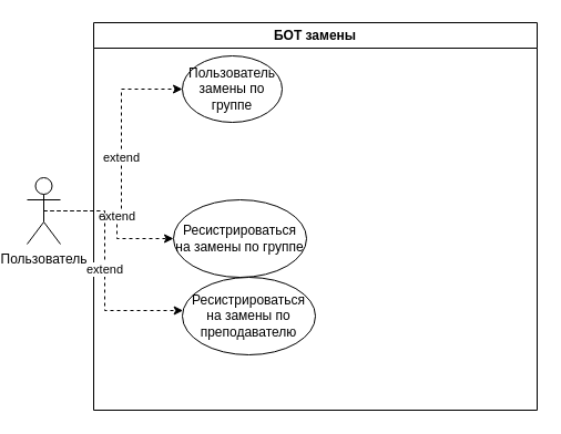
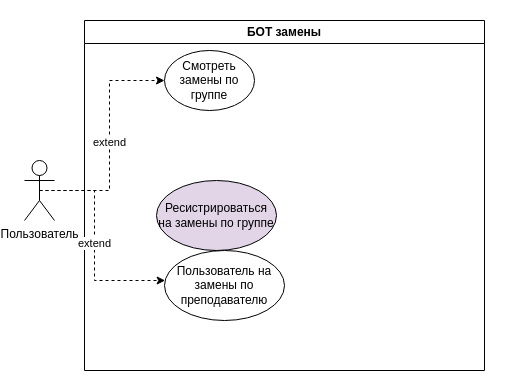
  <mxCell id="0" />
  <mxCell id="1" parent="0" />
  <mxCell id="2" value="БОТ замены" style="swimlane;whiteSpace=wrap;html=1;" vertex="1" parent="1"><mxGeometry x="80" y="20" width="400" height="350" as="geometry" /></mxCell>
- <mxCell id="3" value="Пользователь замены по группе" style="ellipse;whiteSpace=wrap;html=1;" vertex="1" parent="2"><mxGeometry x="80" y="30" width="90" height="60" as="geometry" /></mxCell>
- <mxCell id="4" value="Ресистрироваться на замены по группе" style="ellipse;whiteSpace=wrap;html=1;" vertex="1" parent="2"><mxGeometry x="72" y="160" width="120" height="70" as="geometry" /></mxCell>
- <mxCell id="5" value="Ресистрироваться на замены по преподавателю" style="ellipse;whiteSpace=wrap;html=1;" vertex="1" parent="2"><mxGeometry x="80" y="230" width="120" height="70" as="geometry" /></mxCell>
+ <mxCell id="3" value="Смотреть замены по группе" style="ellipse;whiteSpace=wrap;html=1;" vertex="1" parent="2"><mxGeometry x="80" y="30" width="90" height="60" as="geometry" /></mxCell>
+ <mxCell id="4" value="Ресистрироваться на замены по группе" style="ellipse;whiteSpace=wrap;html=1;fillColor=#e1d5e7;" vertex="1" parent="2"><mxGeometry x="72" y="160" width="120" height="70" as="geometry" /></mxCell>
+ <mxCell id="5" value="Пользователь на замены по преподавателю" style="ellipse;whiteSpace=wrap;html=1;" vertex="1" parent="2"><mxGeometry x="80" y="230" width="120" height="70" as="geometry" /></mxCell>
  <mxCell id="6" value="extend" style="edgeStyle=orthogonalEdgeStyle;rounded=0;orthogonalLoop=1;jettySize=auto;html=1;exitX=0.5;exitY=0.5;exitDx=0;exitDy=0;exitPerimeter=0;entryX=0;entryY=0.5;entryDx=0;entryDy=0;dashed=1;" edge="1" parent="1" source="9" target="3"><mxGeometry relative="1" as="geometry" /></mxCell>
- <mxCell id="7" value="extend" style="edgeStyle=orthogonalEdgeStyle;rounded=0;orthogonalLoop=1;jettySize=auto;html=1;exitX=0.5;exitY=0.5;exitDx=0;exitDy=0;exitPerimeter=0;dashed=1;" edge="1" parent="1" source="9" target="4"><mxGeometry relative="1" as="geometry" /></mxCell>
  <mxCell id="8" value="extend" style="edgeStyle=orthogonalEdgeStyle;rounded=0;orthogonalLoop=1;jettySize=auto;html=1;exitX=0.5;exitY=0.5;exitDx=0;exitDy=0;exitPerimeter=0;dashed=1;" edge="1" parent="1" source="9" target="5"><mxGeometry relative="1" as="geometry"><Array as="points"><mxPoint x="90" y="190" /><mxPoint x="90" y="280" /></Array></mxGeometry></mxCell>
  <mxCell id="9" value="Пользователь" style="shape=umlActor;verticalLabelPosition=bottom;verticalAlign=top;html=1;outlineConnect=0;" vertex="1" parent="1"><mxGeometry x="20" y="160" width="30" height="60" as="geometry" /></mxCell>
